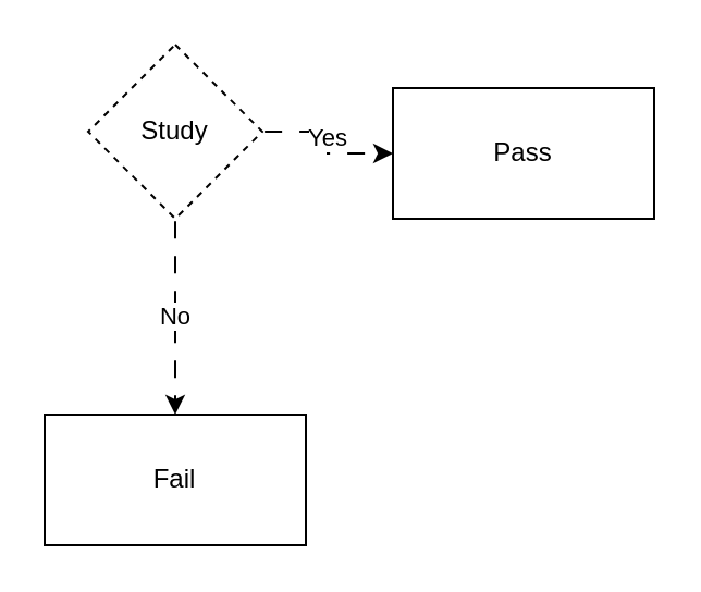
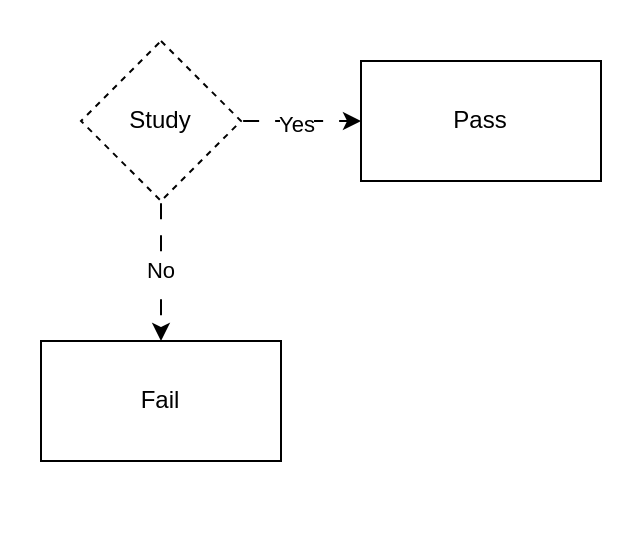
  <mxCell id="0" />
  <mxCell id="1" parent="0" />
  <mxCell id="2" value="" style="edgeStyle=orthogonalEdgeStyle;rounded=0;orthogonalLoop=1;jettySize=auto;html=1;flowAnimation=1;" edge="1" parent="1" source="6" target="7"><mxGeometry relative="1" as="geometry" /></mxCell>
  <mxCell id="3" value="Yes" style="edgeLabel;html=1;align=center;verticalAlign=middle;resizable=0;points=[];" vertex="1" connectable="0" parent="2"><mxGeometry x="-0.094" y="-1" relative="1" as="geometry"><mxPoint as="offset" /></mxGeometry></mxCell>
  <mxCell id="4" value="No" style="edgeStyle=orthogonalEdgeStyle;rounded=0;orthogonalLoop=1;jettySize=auto;html=1;flowAnimation=1;" edge="1" parent="1" source="6" target="8"><mxGeometry relative="1" as="geometry" /></mxCell>
  <mxCell id="5" value="&lt;div&gt;&lt;br&gt;&lt;/div&gt;&lt;div&gt;&lt;br&gt;&lt;/div&gt;" style="edgeLabel;html=1;align=center;verticalAlign=middle;resizable=0;points=[];" vertex="1" connectable="0" parent="4"><mxGeometry x="-0.275" y="-2" relative="1" as="geometry"><mxPoint as="offset" /></mxGeometry></mxCell>
  <mxCell id="6" value="Study" style="rhombus;whiteSpace=wrap;html=1;rounded=0;dashed=1;" vertex="1" parent="1"><mxGeometry x="40" y="20" width="80" height="80" as="geometry" /></mxCell>
- <mxCell id="7" value="Pass" style="whiteSpace=wrap;html=1;rounded=0;" vertex="1" parent="1"><mxGeometry x="180" y="40" width="120" height="60" as="geometry" /></mxCell>
- <mxCell id="8" value="Fail" style="whiteSpace=wrap;html=1;rounded=0;" vertex="1" parent="1"><mxGeometry x="20" y="190" width="120" height="60" as="geometry" /></mxCell>
+ <mxCell id="7" value="Pass" style="whiteSpace=wrap;html=1;rounded=0;" vertex="1" parent="1"><mxGeometry x="180" y="30" width="120" height="60" as="geometry" /></mxCell>
+ <mxCell id="8" value="Fail" style="whiteSpace=wrap;html=1;rounded=0;" vertex="1" parent="1"><mxGeometry x="20" y="170" width="120" height="60" as="geometry" /></mxCell>
